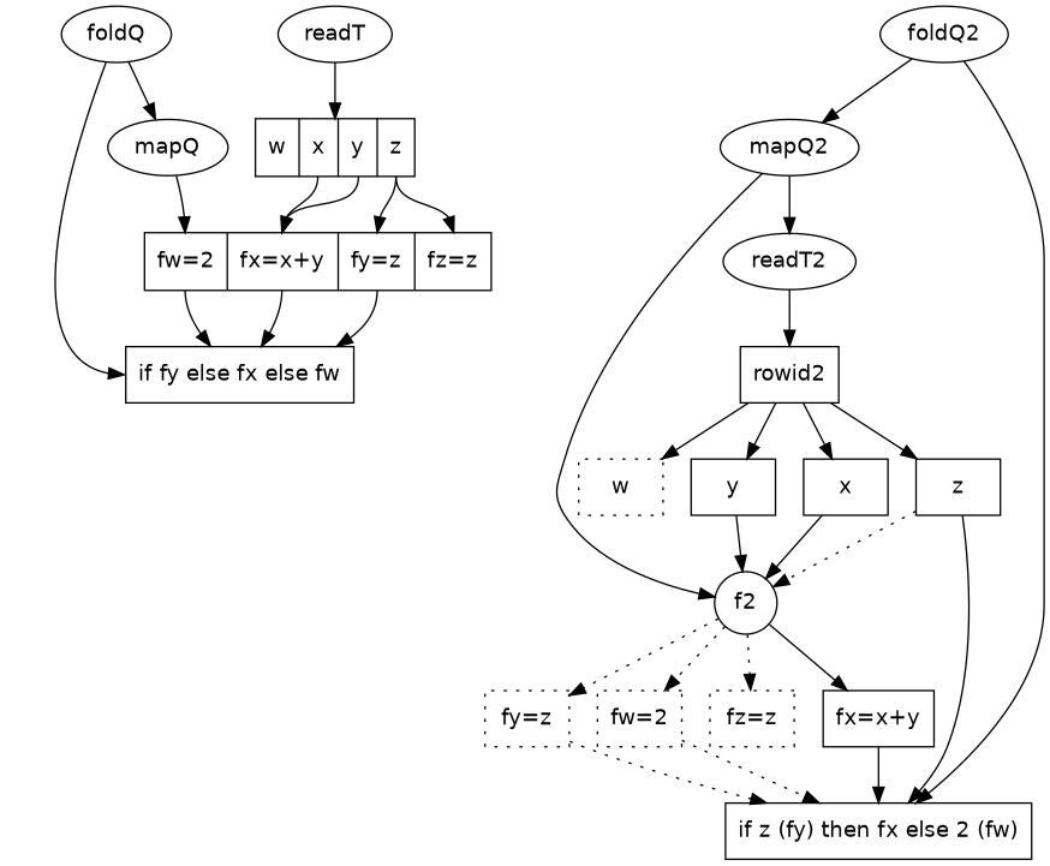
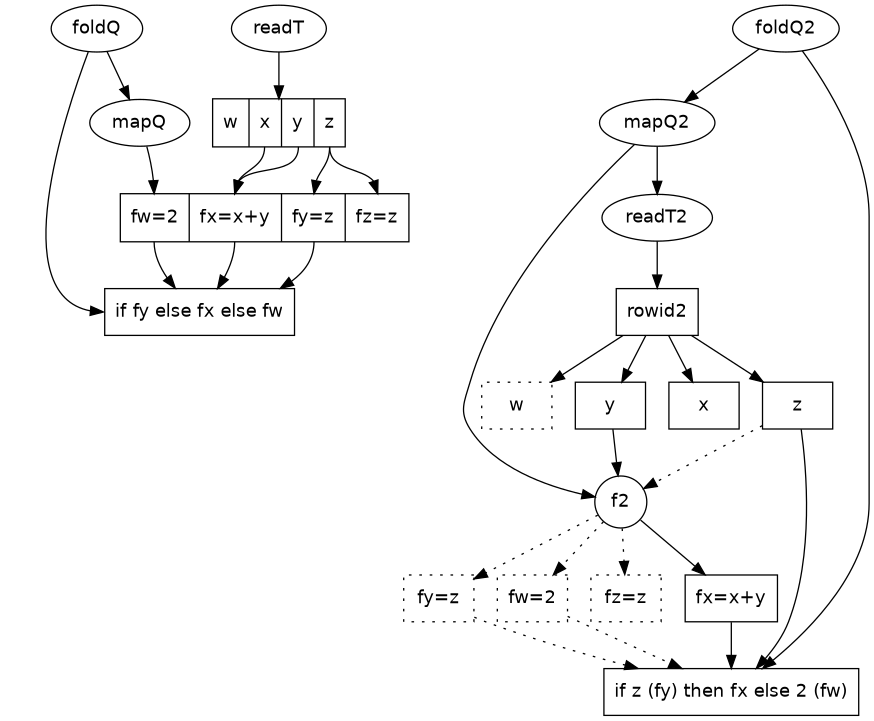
  digraph {
    fontname="DejaVu Sans"
    node [fontname="DejaVu Sans" shape=rect]
    edge [fontname="DejaVu Sans"]
    foldQ [shape=""]
    mapQ [shape=""]
    n3 [label="if fy else fx else fw"]
    n4 [label="{{<w> fw=2|<x> fx=x+y|<y> fy=z|<z> fz=z}}" shape=record]
    readT [shape=""]
    n6 [label="{{w|<x> x|<y> y|<z> z}}" shape=record]
    foldQ2 [shape=""]
    mapQ2 [shape=""]
    n9 [label="if z (fy) then fx else 2 (fw)"]
    readT2 [shape=""]
    f2 [shape=circle]
    rowid2
    n13 [label="fw=2" style=dotted]
    n14 [label="fx=x+y"]
    n15 [label="fy=z" style=dotted]
    n16 [label="fz=z" style=dotted]
    w [style=dotted]
    x
    y
    z
    foldQ -> mapQ
    foldQ -> n3 [headport=w]
    mapQ -> n4 [headport=w]
    n4 -> n3 [tailport=w]
    n4 -> n3 [tailport=x]
    n4 -> n3 [tailport=y]
    readT -> n6
    n6 -> n4 [headport=x tailport=x]
    n6 -> n4 [headport=x tailport=y]
    n6 -> n4 [headport=y tailport=z]
    n6 -> n4 [headport=z tailport=z]
    foldQ2 -> mapQ2
    foldQ2 -> n9
    mapQ2 -> readT2
    mapQ2 -> f2
    readT2 -> rowid2
    f2 -> n13 [style=dotted]
    f2 -> n14
    f2 -> n15 [style=dotted]
    f2 -> n16 [style=dotted]
    rowid2 -> w
    rowid2 -> x
    rowid2 -> y
    rowid2 -> z
    n13 -> n9 [style=dotted]
    n14 -> n9
    n15 -> n9 [style=dotted]
-   x -> f2
    y -> f2
    z -> n9
    z -> f2 [style=dotted]
  }
